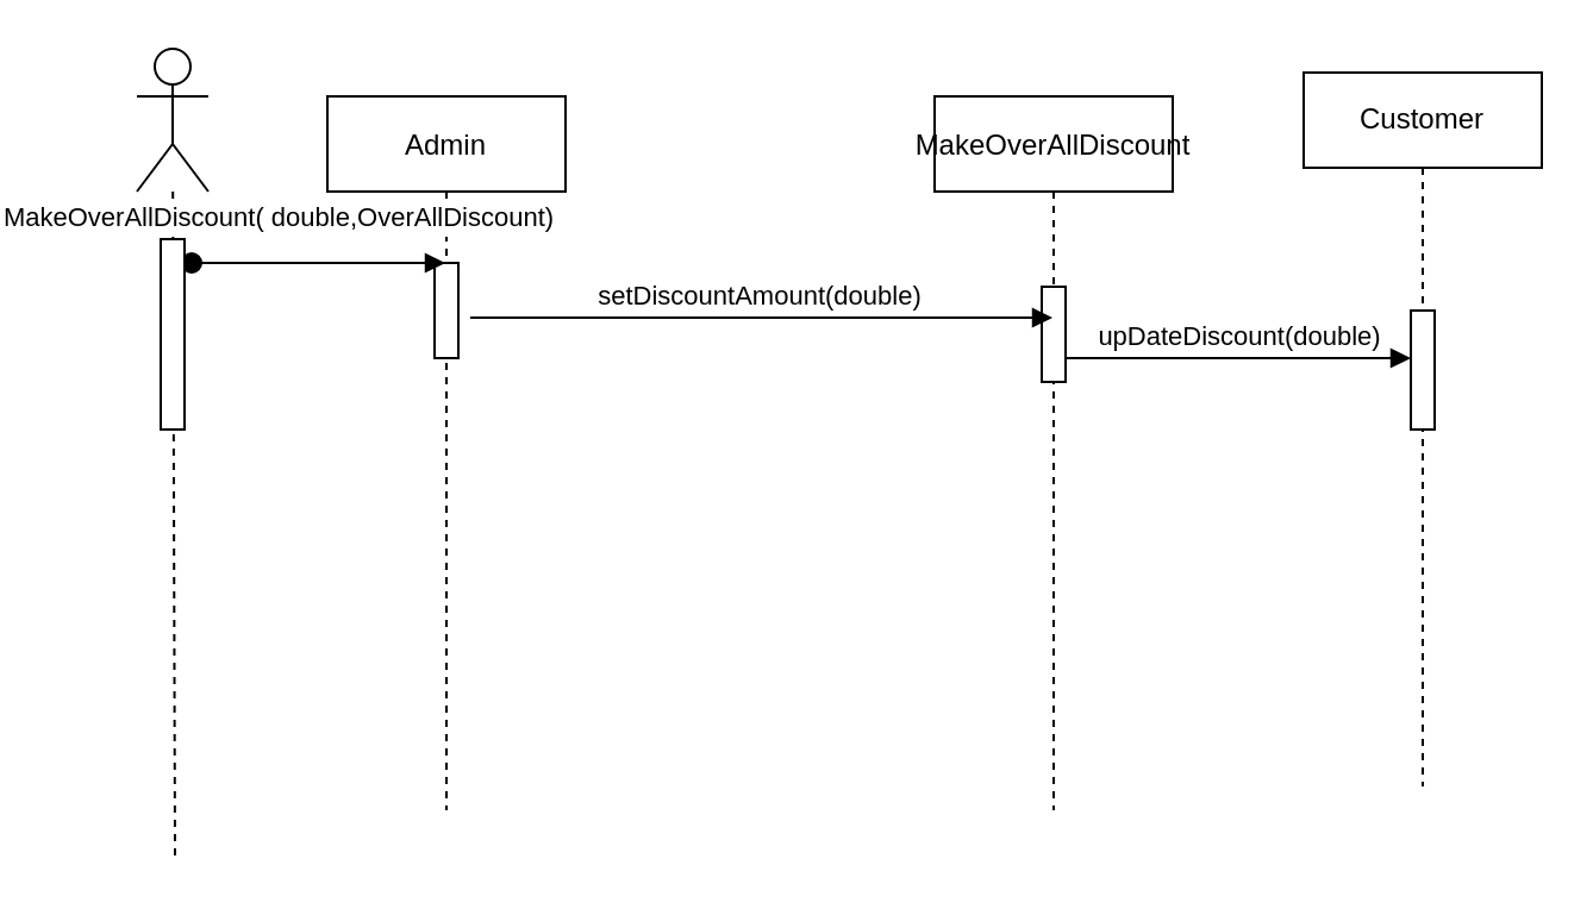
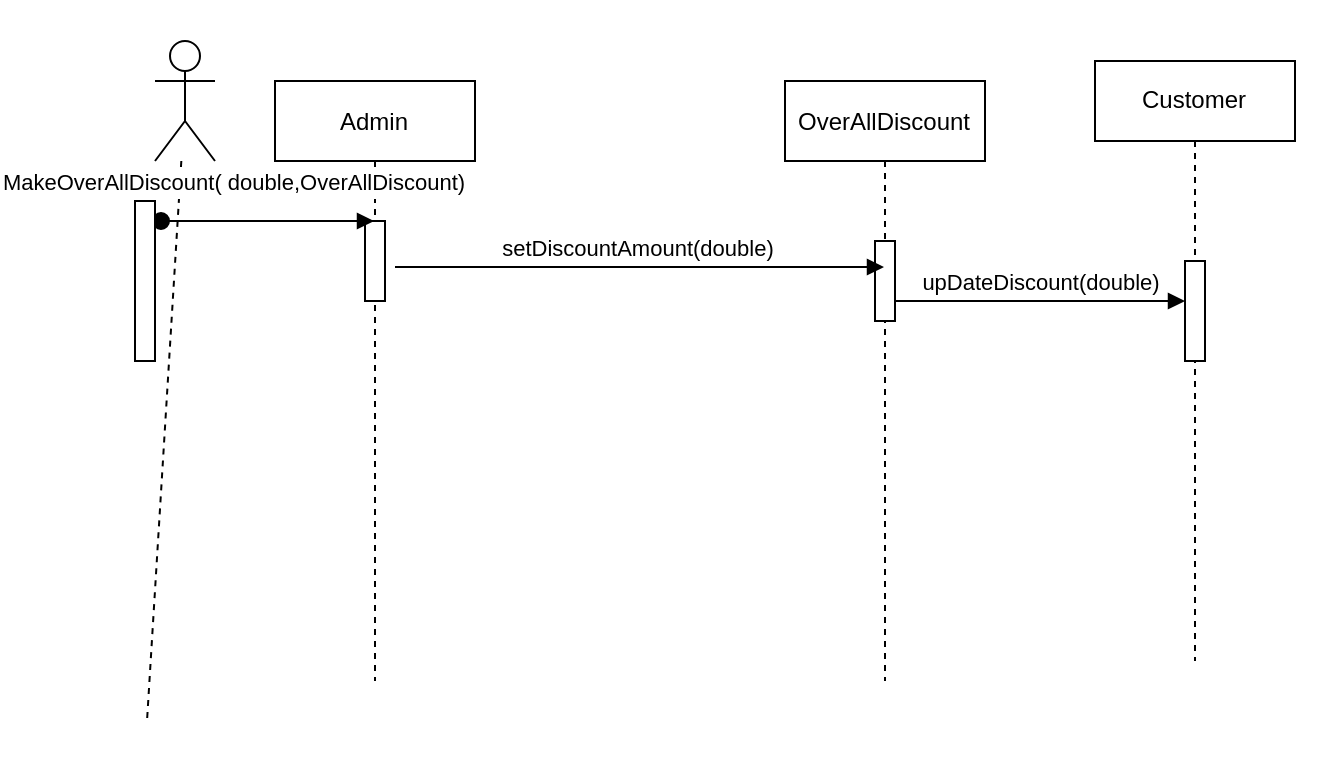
  <mxCell id="0" />
  <mxCell id="1" parent="0" />
  <mxCell id="2" value="Admin" style="shape=umlLifeline;perimeter=lifelinePerimeter;container=1;collapsible=0;recursiveResize=0;rounded=0;shadow=0;strokeWidth=1;" parent="1" vertex="1"><mxGeometry x="100" y="40" width="100" height="300" as="geometry" /></mxCell>
  <mxCell id="3" value="" style="points=[];perimeter=orthogonalPerimeter;rounded=0;shadow=0;strokeWidth=1;" parent="2" vertex="1"><mxGeometry x="45" y="70" width="10" height="40" as="geometry" /></mxCell>
- <mxCell id="4" value="MakeOverAllDiscount" style="shape=umlLifeline;perimeter=lifelinePerimeter;container=1;collapsible=0;recursiveResize=0;rounded=0;shadow=0;strokeWidth=1;" parent="1" vertex="1"><mxGeometry x="355" y="40" width="100" height="300" as="geometry" /></mxCell>
+ <mxCell id="4" value="OverAllDiscount" style="shape=umlLifeline;perimeter=lifelinePerimeter;container=1;collapsible=0;recursiveResize=0;rounded=0;shadow=0;strokeWidth=1;" parent="1" vertex="1"><mxGeometry x="355" y="40" width="100" height="300" as="geometry" /></mxCell>
  <mxCell id="5" value="" style="points=[];perimeter=orthogonalPerimeter;rounded=0;shadow=0;strokeWidth=1;" parent="4" vertex="1"><mxGeometry x="45" y="80" width="10" height="40" as="geometry" /></mxCell>
  <mxCell id="6" value="setDiscountAmount(double)" style="verticalAlign=bottom;endArrow=block;shadow=0;strokeWidth=1;" parent="1" target="4" edge="1"><mxGeometry relative="1" as="geometry"><mxPoint x="160" y="133" as="sourcePoint" /><mxPoint x="330" y="133" as="targetPoint" /></mxGeometry></mxCell>
- <mxCell id="7" value="Actor" style="shape=umlActor;verticalLabelPosition=bottom;verticalAlign=top;html=1;outlineConnect=0;" vertex="1" parent="1"><mxGeometry x="20" y="20" width="30" height="60" as="geometry" /></mxCell>
+ <mxCell id="7" value="Actor" style="shape=umlActor;verticalLabelPosition=bottom;verticalAlign=top;html=1;outlineConnect=0;" vertex="1" parent="1"><mxGeometry x="40" y="20" width="30" height="60" as="geometry" /></mxCell>
  <mxCell id="8" value="Customer" style="shape=umlLifeline;perimeter=lifelinePerimeter;whiteSpace=wrap;html=1;container=1;collapsible=0;recursiveResize=0;outlineConnect=0;" vertex="1" parent="1"><mxGeometry x="510" y="30" width="100" height="300" as="geometry" /></mxCell>
  <mxCell id="9" value="" style="html=1;points=[];perimeter=orthogonalPerimeter;" vertex="1" parent="8"><mxGeometry x="45" y="100" width="10" height="50" as="geometry" /></mxCell>
  <mxCell id="10" value="upDateDiscount(double)" style="html=1;verticalAlign=bottom;endArrow=block;" edge="1" parent="1" target="9"><mxGeometry width="80" relative="1" as="geometry"><mxPoint x="410" y="150" as="sourcePoint" /><mxPoint x="490" y="150" as="targetPoint" /></mxGeometry></mxCell>
  <mxCell id="11" value="" style="endArrow=none;dashed=1;html=1;" edge="1" parent="1" source="7"><mxGeometry width="50" height="50" relative="1" as="geometry"><mxPoint x="40" y="120" as="sourcePoint" /><mxPoint x="36" y="360" as="targetPoint" /></mxGeometry></mxCell>
  <mxCell id="12" value="MakeOverAllDiscount( double,OverAllDiscount)" style="verticalAlign=bottom;startArrow=oval;endArrow=block;startSize=8;shadow=0;strokeWidth=1;exitX=1.3;exitY=0.125;exitDx=0;exitDy=0;exitPerimeter=0;" parent="1" target="2" edge="1" source="13"><mxGeometry x="-0.305" y="10" relative="1" as="geometry"><mxPoint x="120" y="110" as="sourcePoint" /><mxPoint x="120" y="150" as="targetPoint" /><mxPoint as="offset" /></mxGeometry></mxCell>
  <mxCell id="13" value="" style="html=1;points=[];perimeter=orthogonalPerimeter;" vertex="1" parent="1"><mxGeometry x="30" y="100" width="10" height="80" as="geometry" /></mxCell>
